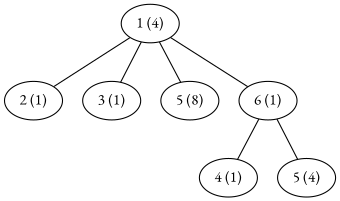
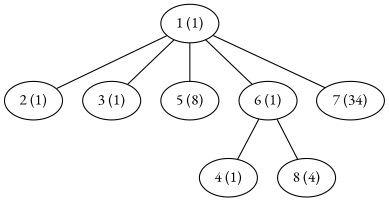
  graph {
    fontname="EB Garamond"
    node [fontname="EB Garamond"]
    edge [fontname="EB Garamond"]
-   n1 [label="1 (4)"]
+   n1 [label="1 (1)"]
    n2 [label="2 (1)"]
    n3 [label="3 (1)"]
    n4 [label="5 (8)"]
    n5 [label="6 (1)"]
+   n6 [label="7 (34)"]
    n7 [label="4 (1)"]
-   n8 [label="5 (4)"]
+   n8 [label="8 (4)"]
    n1 -- n2
    n1 -- n3
    n1 -- n4
    n1 -- n5
+   n1 -- n6
    n5 -- n7
    n5 -- n8
  }
